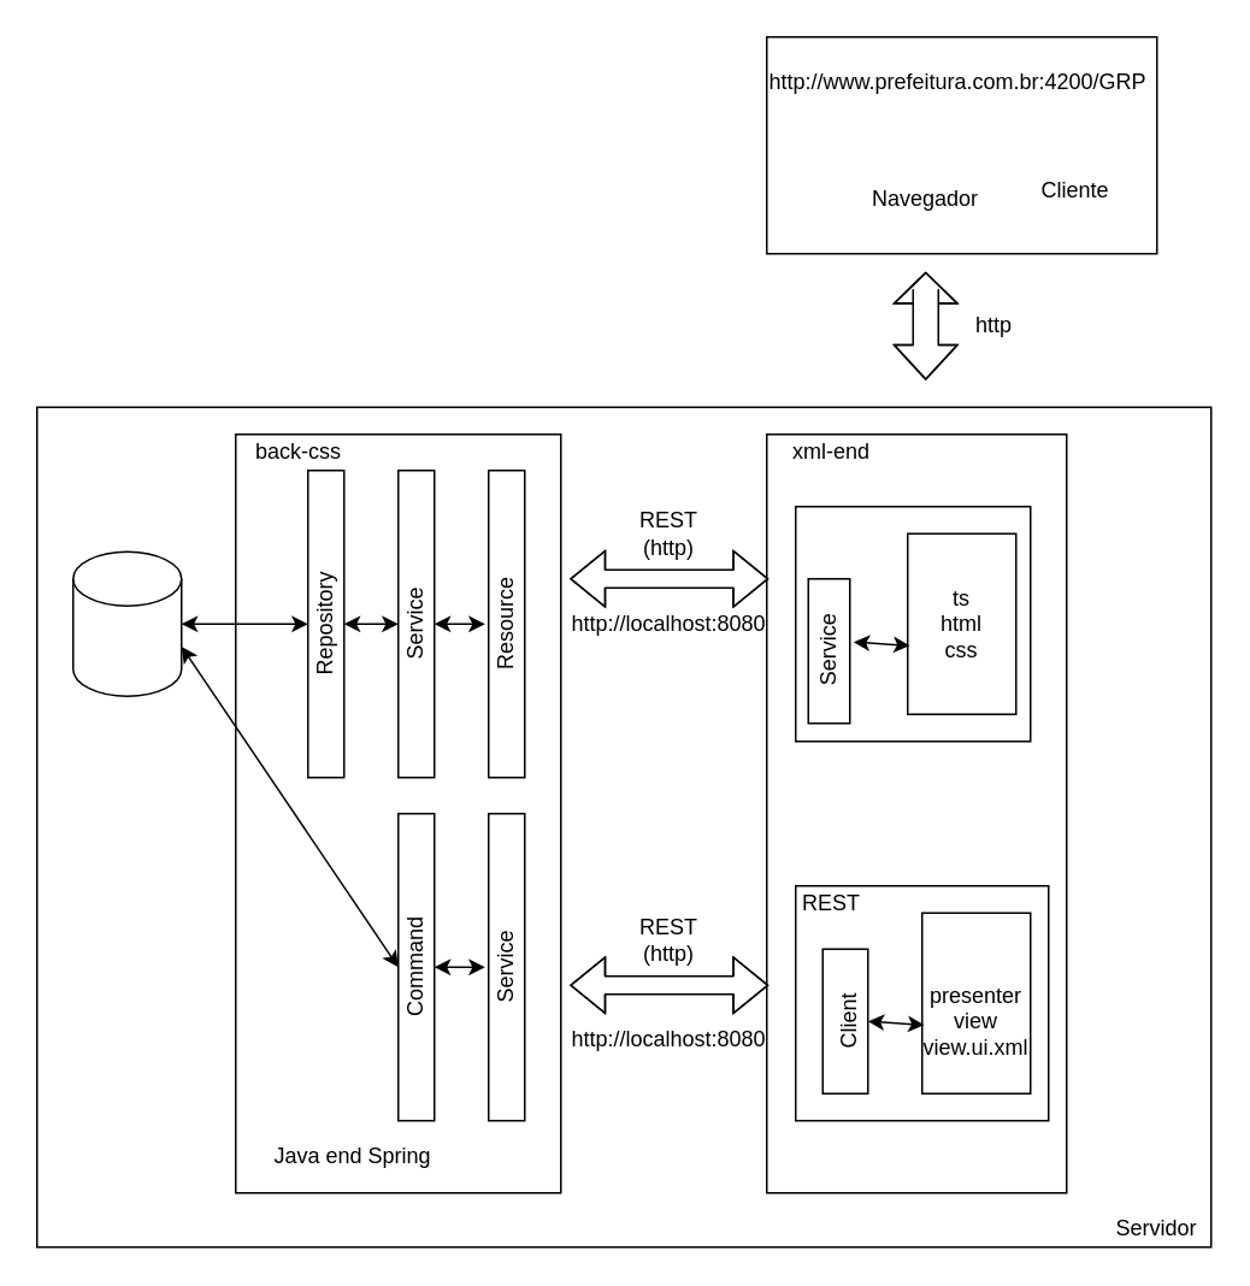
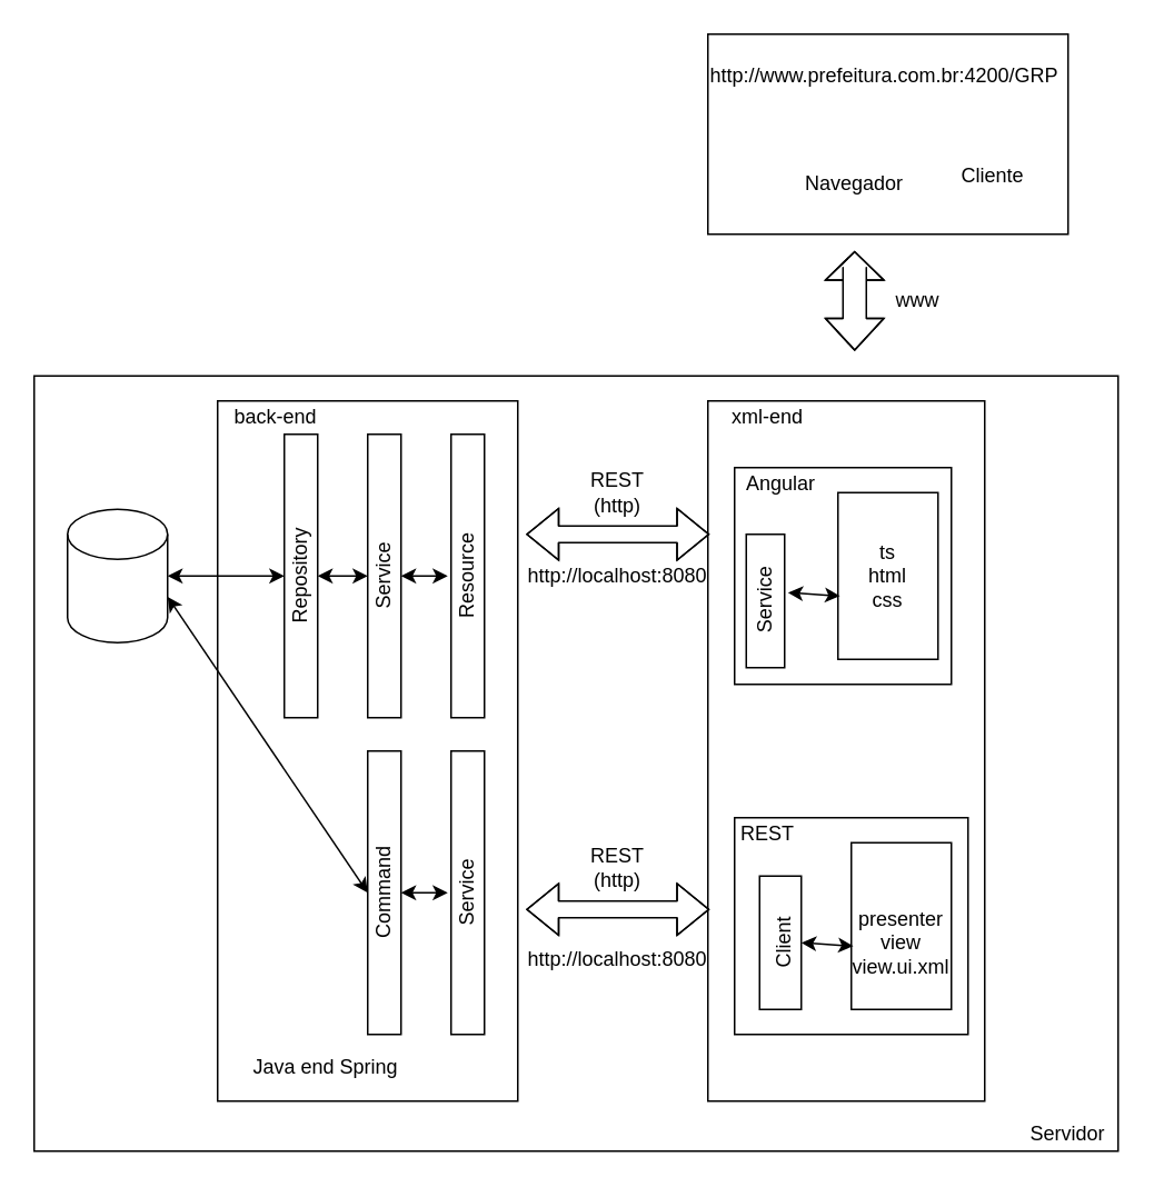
  <mxCell id="0" />
  <mxCell id="1" parent="0" />
  <mxCell id="2" value="" style="rounded=0;whiteSpace=wrap;html=1;" parent="1" vertex="1"><mxGeometry x="20" y="225" width="650" height="465" as="geometry" /></mxCell>
  <mxCell id="3" value="" style="rounded=0;whiteSpace=wrap;html=1;" parent="1" vertex="1"><mxGeometry x="424" y="240" width="166" height="420" as="geometry" /></mxCell>
  <mxCell id="4" value="" style="rounded=0;whiteSpace=wrap;html=1;" parent="1" vertex="1"><mxGeometry x="130" y="240" width="180" height="420" as="geometry" /></mxCell>
  <mxCell id="5" value="" style="rounded=0;whiteSpace=wrap;html=1;" parent="1" vertex="1"><mxGeometry x="170" y="260" width="20" height="170" as="geometry" /></mxCell>
  <mxCell id="6" value="Repository" style="text;html=1;strokeColor=none;fillColor=none;align=center;verticalAlign=middle;whiteSpace=wrap;rounded=0;rotation=-90;" parent="1" vertex="1"><mxGeometry x="110" y="335" width="140" height="20" as="geometry" /></mxCell>
  <mxCell id="7" value="" style="rounded=0;whiteSpace=wrap;html=1;" parent="1" vertex="1"><mxGeometry x="220" y="260" width="20" height="170" as="geometry" /></mxCell>
  <mxCell id="8" value="Service" style="text;html=1;strokeColor=none;fillColor=none;align=center;verticalAlign=middle;whiteSpace=wrap;rounded=0;rotation=-90;" parent="1" vertex="1"><mxGeometry x="160" y="335" width="140" height="20" as="geometry" /></mxCell>
  <mxCell id="9" value="" style="rounded=0;whiteSpace=wrap;html=1;" parent="1" vertex="1"><mxGeometry x="270" y="260" width="20" height="170" as="geometry" /></mxCell>
  <mxCell id="10" value="Resource" style="text;html=1;strokeColor=none;fillColor=none;align=center;verticalAlign=middle;whiteSpace=wrap;rounded=0;rotation=-90;" parent="1" vertex="1"><mxGeometry x="210" y="335" width="140" height="20" as="geometry" /></mxCell>
  <mxCell id="11" value="" style="endArrow=classic;startArrow=classic;html=1;exitX=0.5;exitY=1;exitDx=0;exitDy=0;" parent="1" source="6" edge="1"><mxGeometry width="50" height="50" relative="1" as="geometry"><mxPoint x="420" y="430" as="sourcePoint" /><mxPoint x="220" y="345" as="targetPoint" /></mxGeometry></mxCell>
  <mxCell id="12" value="" style="endArrow=classic;startArrow=classic;html=1;exitX=0.5;exitY=1;exitDx=0;exitDy=0;" parent="1" source="8" edge="1"><mxGeometry width="50" height="50" relative="1" as="geometry"><mxPoint x="200" y="355" as="sourcePoint" /><mxPoint x="268" y="345" as="targetPoint" /></mxGeometry></mxCell>
  <mxCell id="13" value="" style="shape=cylinder3;whiteSpace=wrap;html=1;boundedLbl=1;backgroundOutline=1;size=15;" parent="1" vertex="1"><mxGeometry x="40" y="305" width="60" height="80" as="geometry" /></mxCell>
  <mxCell id="14" value="" style="endArrow=classic;startArrow=classic;html=1;exitX=1;exitY=0.5;exitDx=0;exitDy=0;exitPerimeter=0;entryX=0.5;entryY=0;entryDx=0;entryDy=0;" parent="1" source="13" target="6" edge="1"><mxGeometry width="50" height="50" relative="1" as="geometry"><mxPoint x="380" y="410" as="sourcePoint" /><mxPoint x="430" y="360" as="targetPoint" /></mxGeometry></mxCell>
- <mxCell id="15" value="back-css&lt;br&gt;" style="text;html=1;strokeColor=none;fillColor=none;align=center;verticalAlign=middle;whiteSpace=wrap;rounded=0;" parent="1" vertex="1"><mxGeometry x="130" y="240" width="70" height="20" as="geometry" /></mxCell>
+ <mxCell id="15" value="back-end&lt;br&gt;" style="text;html=1;strokeColor=none;fillColor=none;align=center;verticalAlign=middle;whiteSpace=wrap;rounded=0;" parent="1" vertex="1"><mxGeometry x="130" y="240" width="70" height="20" as="geometry" /></mxCell>
  <mxCell id="16" value="Java end Spring" style="text;html=1;strokeColor=none;fillColor=none;align=center;verticalAlign=middle;whiteSpace=wrap;rounded=0;" parent="1" vertex="1"><mxGeometry x="140" y="630" width="110" height="20" as="geometry" /></mxCell>
  <mxCell id="17" value="" style="rounded=0;whiteSpace=wrap;html=1;" parent="1" vertex="1"><mxGeometry x="440" y="280" width="130" height="130" as="geometry" /></mxCell>
  <mxCell id="18" value="" style="rounded=0;whiteSpace=wrap;html=1;" parent="1" vertex="1"><mxGeometry x="440" y="490" width="140" height="130" as="geometry" /></mxCell>
+ <mxCell id="19" value="Angular" style="text;html=1;strokeColor=none;fillColor=none;align=center;verticalAlign=middle;whiteSpace=wrap;rounded=0;" parent="1" vertex="1"><mxGeometry x="447.5" y="280" width="40" height="20" as="geometry" /></mxCell>
  <mxCell id="20" value="REST" style="text;html=1;strokeColor=none;fillColor=none;align=center;verticalAlign=middle;whiteSpace=wrap;rounded=0;" parent="1" vertex="1"><mxGeometry x="440" y="490" width="40" height="20" as="geometry" /></mxCell>
  <mxCell id="21" value="" style="rounded=0;whiteSpace=wrap;html=1;" parent="1" vertex="1"><mxGeometry x="220" y="450" width="20" height="170" as="geometry" /></mxCell>
  <mxCell id="22" value="Command" style="text;html=1;strokeColor=none;fillColor=none;align=center;verticalAlign=middle;whiteSpace=wrap;rounded=0;rotation=-90;" parent="1" vertex="1"><mxGeometry x="160" y="525" width="140" height="20" as="geometry" /></mxCell>
  <mxCell id="23" value="" style="rounded=0;whiteSpace=wrap;html=1;" parent="1" vertex="1"><mxGeometry x="270" y="450" width="20" height="170" as="geometry" /></mxCell>
  <mxCell id="24" value="Service" style="text;html=1;strokeColor=none;fillColor=none;align=center;verticalAlign=middle;whiteSpace=wrap;rounded=0;rotation=-90;" parent="1" vertex="1"><mxGeometry x="210" y="525" width="140" height="20" as="geometry" /></mxCell>
  <mxCell id="25" value="" style="endArrow=classic;startArrow=classic;html=1;exitX=0.5;exitY=1;exitDx=0;exitDy=0;" parent="1" source="22" edge="1"><mxGeometry width="50" height="50" relative="1" as="geometry"><mxPoint x="200" y="545" as="sourcePoint" /><mxPoint x="268" y="535" as="targetPoint" /></mxGeometry></mxCell>
  <mxCell id="26" value="" style="endArrow=classic;startArrow=classic;html=1;exitX=1;exitY=0;exitDx=0;exitDy=52.5;exitPerimeter=0;entryX=0.5;entryY=0;entryDx=0;entryDy=0;" parent="1" source="13" target="22" edge="1"><mxGeometry width="50" height="50" relative="1" as="geometry"><mxPoint x="110" y="355" as="sourcePoint" /><mxPoint x="180" y="355" as="targetPoint" /></mxGeometry></mxCell>
  <mxCell id="27" value="" style="rounded=0;whiteSpace=wrap;html=1;" parent="1" vertex="1"><mxGeometry x="455" y="525" width="25" height="80" as="geometry" /></mxCell>
  <mxCell id="28" value="Client" style="text;html=1;strokeColor=none;fillColor=none;align=center;verticalAlign=middle;whiteSpace=wrap;rounded=0;rotation=-90;" parent="1" vertex="1"><mxGeometry x="450" y="555" width="40" height="20" as="geometry" /></mxCell>
  <mxCell id="29" value="" style="rounded=0;whiteSpace=wrap;html=1;" parent="1" vertex="1"><mxGeometry x="510" y="505" width="60" height="100" as="geometry" /></mxCell>
  <mxCell id="30" value="presenter&lt;br&gt;view&lt;br&gt;view.ui.xml" style="text;html=1;strokeColor=none;fillColor=none;align=center;verticalAlign=middle;whiteSpace=wrap;rounded=0;rotation=0;" parent="1" vertex="1"><mxGeometry x="520" y="555" width="40" height="20" as="geometry" /></mxCell>
  <mxCell id="31" value="" style="endArrow=classic;startArrow=classic;html=1;entryX=0.02;entryY=0.62;entryDx=0;entryDy=0;exitX=1;exitY=0.5;exitDx=0;exitDy=0;entryPerimeter=0;" parent="1" source="27" target="29" edge="1"><mxGeometry width="50" height="50" relative="1" as="geometry"><mxPoint x="380" y="370" as="sourcePoint" /><mxPoint x="430" y="320" as="targetPoint" /></mxGeometry></mxCell>
  <mxCell id="32" value="" style="shape=flexArrow;endArrow=classic;startArrow=classic;html=1;" parent="1" edge="1"><mxGeometry width="50" height="50" relative="1" as="geometry"><mxPoint x="315" y="545" as="sourcePoint" /><mxPoint x="425" y="545" as="targetPoint" /><Array as="points"><mxPoint x="375" y="545" /></Array></mxGeometry></mxCell>
  <mxCell id="33" value="REST&lt;br&gt;(http)" style="text;html=1;strokeColor=none;fillColor=none;align=center;verticalAlign=middle;whiteSpace=wrap;rounded=0;" parent="1" vertex="1"><mxGeometry x="350" y="285" width="40" height="20" as="geometry" /></mxCell>
  <mxCell id="34" value="" style="shape=flexArrow;endArrow=classic;startArrow=classic;html=1;" parent="1" edge="1"><mxGeometry width="50" height="50" relative="1" as="geometry"><mxPoint x="315" y="320" as="sourcePoint" /><mxPoint x="425" y="320" as="targetPoint" /><Array as="points"><mxPoint x="375" y="320" /></Array></mxGeometry></mxCell>
  <mxCell id="35" value="REST&lt;br&gt;(http)" style="text;html=1;strokeColor=none;fillColor=none;align=center;verticalAlign=middle;whiteSpace=wrap;rounded=0;" parent="1" vertex="1"><mxGeometry x="350" y="510" width="40" height="20" as="geometry" /></mxCell>
  <mxCell id="36" value="xml-end" style="text;html=1;strokeColor=none;fillColor=none;align=center;verticalAlign=middle;whiteSpace=wrap;rounded=0;" parent="1" vertex="1"><mxGeometry x="430" y="240" width="60" height="20" as="geometry" /></mxCell>
  <mxCell id="37" value="" style="rounded=0;whiteSpace=wrap;html=1;" parent="1" vertex="1"><mxGeometry x="424" y="20" width="216" height="120" as="geometry" /></mxCell>
  <mxCell id="38" value="http://www.prefeitura.com.br:4200/GRP" style="text;html=1;strokeColor=none;fillColor=none;align=center;verticalAlign=middle;whiteSpace=wrap;rounded=0;" parent="1" vertex="1"><mxGeometry x="510" y="35" width="40" height="20" as="geometry" /></mxCell>
  <mxCell id="39" value="Navegador" style="text;html=1;strokeColor=none;fillColor=none;align=center;verticalAlign=middle;whiteSpace=wrap;rounded=0;" parent="1" vertex="1"><mxGeometry x="492" y="100" width="40" height="20" as="geometry" /></mxCell>
  <mxCell id="40" value="" style="shape=flexArrow;endArrow=classic;startArrow=classic;html=1;width=14;endSize=5.33;" parent="1" edge="1"><mxGeometry width="50" height="50" relative="1" as="geometry"><mxPoint x="512" y="210" as="sourcePoint" /><mxPoint x="512" y="150" as="targetPoint" /><Array as="points"><mxPoint x="512" y="160" /></Array></mxGeometry></mxCell>
- <mxCell id="41" value="http" style="text;html=1;strokeColor=none;fillColor=none;align=center;verticalAlign=middle;whiteSpace=wrap;rounded=0;" parent="1" vertex="1"><mxGeometry x="530" y="170" width="40" height="20" as="geometry" /></mxCell>
+ <mxCell id="41" value="www" style="text;html=1;strokeColor=none;fillColor=none;align=center;verticalAlign=middle;whiteSpace=wrap;rounded=0;" parent="1" vertex="1"><mxGeometry x="530" y="170" width="40" height="20" as="geometry" /></mxCell>
  <mxCell id="42" value="" style="rounded=0;whiteSpace=wrap;html=1;" parent="1" vertex="1"><mxGeometry x="447" y="320" width="23" height="80" as="geometry" /></mxCell>
  <mxCell id="43" value="Service" style="text;html=1;strokeColor=none;fillColor=none;align=center;verticalAlign=middle;whiteSpace=wrap;rounded=0;rotation=-90;" parent="1" vertex="1"><mxGeometry x="438.5" y="350" width="40" height="20" as="geometry" /></mxCell>
  <mxCell id="44" value="" style="rounded=0;whiteSpace=wrap;html=1;" parent="1" vertex="1"><mxGeometry x="502" y="295" width="60" height="100" as="geometry" /></mxCell>
  <mxCell id="45" value="" style="endArrow=classic;startArrow=classic;html=1;entryX=0.02;entryY=0.62;entryDx=0;entryDy=0;exitX=1;exitY=0.5;exitDx=0;exitDy=0;entryPerimeter=0;" parent="1" target="44" edge="1"><mxGeometry width="50" height="50" relative="1" as="geometry"><mxPoint x="472" y="355" as="sourcePoint" /><mxPoint x="422" y="110" as="targetPoint" /></mxGeometry></mxCell>
  <mxCell id="46" value="ts&lt;br&gt;html&lt;br&gt;css" style="text;html=1;strokeColor=none;fillColor=none;align=center;verticalAlign=middle;whiteSpace=wrap;rounded=0;rotation=0;" parent="1" vertex="1"><mxGeometry x="512" y="335" width="40" height="20" as="geometry" /></mxCell>
  <mxCell id="47" value="http://localhost:8080" style="text;html=1;strokeColor=none;fillColor=none;align=center;verticalAlign=middle;whiteSpace=wrap;rounded=0;" parent="1" vertex="1"><mxGeometry x="350" y="335" width="40" height="20" as="geometry" /></mxCell>
  <mxCell id="48" value="http://localhost:8080&lt;span style=&quot;color: rgb(6 , 125 , 23) ; background-color: rgb(255 , 255 , 255) ; font-family: &amp;#34;jetbrains mono&amp;#34; , monospace&quot;&gt;&lt;br&gt;&lt;/span&gt;" style="text;html=1;strokeColor=none;fillColor=none;align=center;verticalAlign=middle;whiteSpace=wrap;rounded=0;" parent="1" vertex="1"><mxGeometry x="350" y="565" width="40" height="20" as="geometry" /></mxCell>
  <mxCell id="49" value="Cliente" style="text;html=1;strokeColor=none;fillColor=none;align=center;verticalAlign=middle;whiteSpace=wrap;rounded=0;" parent="1" vertex="1"><mxGeometry x="575" y="95" width="40" height="20" as="geometry" /></mxCell>
  <mxCell id="50" value="Servidor" style="text;html=1;strokeColor=none;fillColor=none;align=center;verticalAlign=middle;whiteSpace=wrap;rounded=0;" parent="1" vertex="1"><mxGeometry x="620" y="670" width="40" height="20" as="geometry" /></mxCell>
